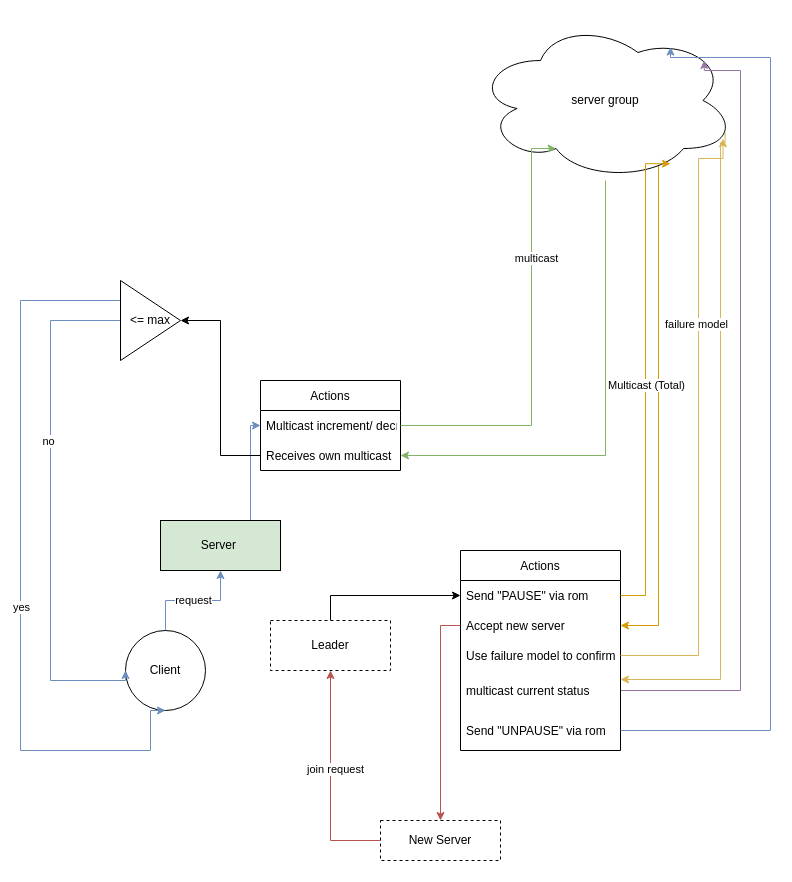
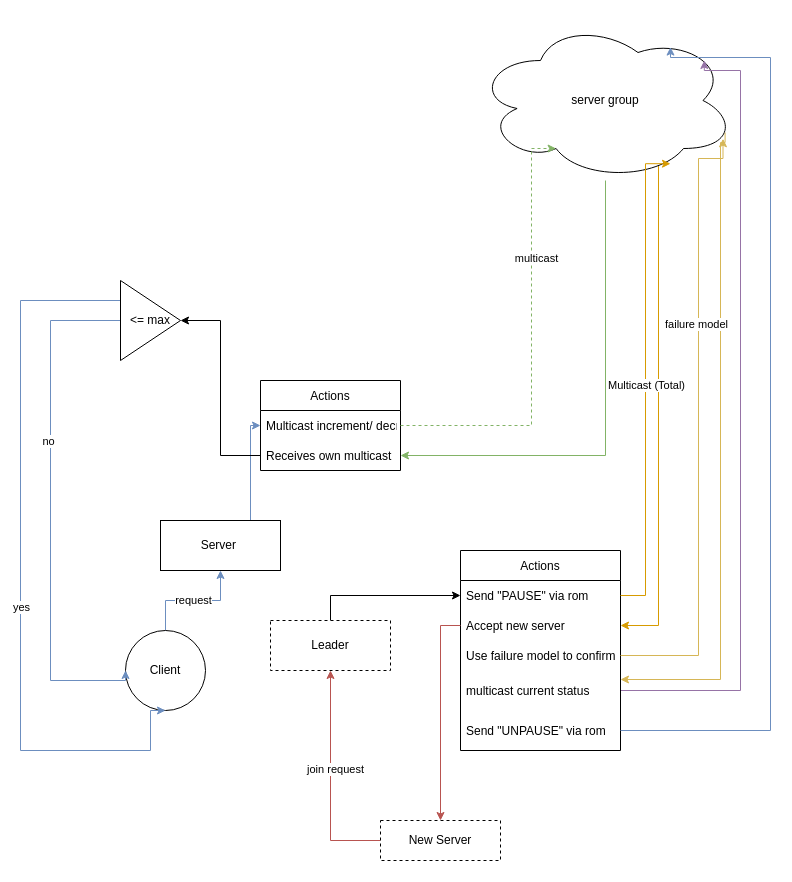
  <mxCell id="0" />
  <mxCell id="1" parent="0" />
  <mxCell id="2" value="request" style="edgeStyle=orthogonalEdgeStyle;rounded=0;orthogonalLoop=1;jettySize=auto;html=1;fillColor=#dae8fc;strokeColor=#6c8ebf;" edge="1" parent="1" source="3" target="6"><mxGeometry relative="1" as="geometry" /></mxCell>
  <mxCell id="3" value="Client" style="ellipse;whiteSpace=wrap;html=1;aspect=fixed;" vertex="1" parent="1"><mxGeometry x="125" y="630" width="80" height="80" as="geometry" /></mxCell>
  <mxCell id="4" style="edgeStyle=orthogonalEdgeStyle;rounded=0;orthogonalLoop=1;jettySize=auto;html=1;entryX=0;entryY=0.5;entryDx=0;entryDy=0;fillColor=#dae8fc;strokeColor=#6c8ebf;" edge="1" parent="1" source="6"><mxGeometry relative="1" as="geometry"><mxPoint x="260" y="425" as="targetPoint" /><Array as="points"><mxPoint x="250" y="425" /></Array></mxGeometry></mxCell>
  <mxCell id="5" style="edgeStyle=orthogonalEdgeStyle;rounded=0;orthogonalLoop=1;jettySize=auto;html=1;exitX=0.5;exitY=0;exitDx=0;exitDy=0;" edge="1" parent="1" source="35" target="27"><mxGeometry relative="1" as="geometry" /></mxCell>
- <mxCell id="6" value="Server&amp;nbsp;" style="rounded=0;whiteSpace=wrap;html=1;fillColor=#d5e8d4;" vertex="1" parent="1"><mxGeometry x="160" y="520" width="120" height="50" as="geometry" /></mxCell>
+ <mxCell id="6" value="Server&amp;nbsp;" style="rounded=0;whiteSpace=wrap;html=1;" vertex="1" parent="1"><mxGeometry x="160" y="520" width="120" height="50" as="geometry" /></mxCell>
  <mxCell id="7" style="edgeStyle=orthogonalEdgeStyle;rounded=0;orthogonalLoop=1;jettySize=auto;html=1;entryX=1;entryY=0.5;entryDx=0;entryDy=0;fillColor=#d5e8d4;strokeColor=#82b366;" edge="1" parent="1" source="10" target="13"><mxGeometry relative="1" as="geometry" /></mxCell>
  <mxCell id="8" style="edgeStyle=orthogonalEdgeStyle;rounded=0;orthogonalLoop=1;jettySize=auto;html=1;exitX=0.96;exitY=0.7;exitDx=0;exitDy=0;exitPerimeter=0;entryX=1;entryY=0.225;entryDx=0;entryDy=0;fillColor=#fff2cc;strokeColor=#d6b656;entryPerimeter=0;" edge="1" parent="1" source="10" target="30"><mxGeometry relative="1" as="geometry"><Array as="points"><mxPoint x="720" y="142" /><mxPoint x="720" y="679" /></Array></mxGeometry></mxCell>
  <mxCell id="9" style="edgeStyle=orthogonalEdgeStyle;rounded=0;orthogonalLoop=1;jettySize=auto;html=1;exitX=0.8;exitY=0.8;exitDx=0;exitDy=0;exitPerimeter=0;entryX=1;entryY=0.5;entryDx=0;entryDy=0;fillColor=#ffe6cc;strokeColor=#d79b00;" edge="1" parent="1" source="10"><mxGeometry relative="1" as="geometry"><mxPoint x="620" y="625" as="targetPoint" /><Array as="points"><mxPoint x="658" y="625" /></Array></mxGeometry></mxCell>
  <mxCell id="10" value="server group" style="ellipse;shape=cloud;whiteSpace=wrap;html=1;" vertex="1" parent="1"><mxGeometry x="475" y="20" width="260" height="160" as="geometry" /></mxCell>
  <mxCell id="11" value="Actions" style="swimlane;fontStyle=0;childLayout=stackLayout;horizontal=1;startSize=30;horizontalStack=0;resizeParent=1;resizeParentMax=0;resizeLast=0;collapsible=1;marginBottom=0;" vertex="1" parent="1"><mxGeometry x="260" y="380" width="140" height="90" as="geometry" /></mxCell>
  <mxCell id="12" value="Multicast increment/ decrement" style="text;strokeColor=none;fillColor=none;align=left;verticalAlign=middle;spacingLeft=4;spacingRight=4;overflow=hidden;points=[[0,0.5],[1,0.5]];portConstraint=eastwest;rotatable=0;" vertex="1" parent="11"><mxGeometry y="30" width="140" height="30" as="geometry" /></mxCell>
  <mxCell id="13" value="Receives own multicast" style="text;strokeColor=none;fillColor=none;align=left;verticalAlign=middle;spacingLeft=4;spacingRight=4;overflow=hidden;points=[[0,0.5],[1,0.5]];portConstraint=eastwest;rotatable=0;" vertex="1" parent="11"><mxGeometry y="60" width="140" height="30" as="geometry" /></mxCell>
- <mxCell id="14" style="edgeStyle=orthogonalEdgeStyle;rounded=0;orthogonalLoop=1;jettySize=auto;html=1;entryX=0.31;entryY=0.8;entryDx=0;entryDy=0;entryPerimeter=0;fillColor=#d5e8d4;strokeColor=#82b366;" edge="1" parent="1" source="12" target="10"><mxGeometry relative="1" as="geometry"><Array as="points"><mxPoint x="531" y="425" /></Array></mxGeometry></mxCell>
+ <mxCell id="14" style="edgeStyle=orthogonalEdgeStyle;rounded=0;orthogonalLoop=1;jettySize=auto;html=1;entryX=0.31;entryY=0.8;entryDx=0;entryDy=0;entryPerimeter=0;fillColor=#d5e8d4;strokeColor=#82b366;dashed=1;" edge="1" parent="1" source="12" target="10"><mxGeometry relative="1" as="geometry"><Array as="points"><mxPoint x="531" y="425" /></Array></mxGeometry></mxCell>
  <mxCell id="15" value="multicast" style="edgeLabel;html=1;align=center;verticalAlign=middle;resizable=0;points=[];" vertex="1" connectable="0" parent="14"><mxGeometry x="0.383" y="-4" relative="1" as="geometry"><mxPoint as="offset" /></mxGeometry></mxCell>
  <mxCell id="16" style="edgeStyle=orthogonalEdgeStyle;rounded=0;orthogonalLoop=1;jettySize=auto;html=1;entryX=0;entryY=0.5;entryDx=0;entryDy=0;exitX=0;exitY=0.75;exitDx=0;exitDy=0;fillColor=#dae8fc;strokeColor=#6c8ebf;" edge="1" parent="1" source="20" target="3"><mxGeometry relative="1" as="geometry"><Array as="points"><mxPoint x="120" y="320" /><mxPoint x="50" y="320" /><mxPoint x="50" y="680" /></Array></mxGeometry></mxCell>
  <mxCell id="17" value="no" style="edgeLabel;html=1;align=center;verticalAlign=middle;resizable=0;points=[];" vertex="1" connectable="0" parent="16"><mxGeometry x="-0.216" y="-3" relative="1" as="geometry"><mxPoint as="offset" /></mxGeometry></mxCell>
  <mxCell id="18" style="edgeStyle=orthogonalEdgeStyle;rounded=0;orthogonalLoop=1;jettySize=auto;html=1;entryX=0.5;entryY=1;entryDx=0;entryDy=0;exitX=0;exitY=0.25;exitDx=0;exitDy=0;fillColor=#dae8fc;strokeColor=#6c8ebf;" edge="1" parent="1" source="20" target="3"><mxGeometry relative="1" as="geometry"><Array as="points"><mxPoint x="20" y="300" /><mxPoint x="20" y="750" /><mxPoint x="150" y="750" /></Array></mxGeometry></mxCell>
  <mxCell id="19" value="yes" style="edgeLabel;html=1;align=center;verticalAlign=middle;resizable=0;points=[];" vertex="1" connectable="0" parent="18"><mxGeometry x="0.106" relative="1" as="geometry"><mxPoint as="offset" /></mxGeometry></mxCell>
  <mxCell id="20" value="&amp;lt;= max" style="triangle;whiteSpace=wrap;html=1;rotation=0;" vertex="1" parent="1"><mxGeometry x="120" y="280" width="60" height="80" as="geometry" /></mxCell>
  <mxCell id="21" style="edgeStyle=orthogonalEdgeStyle;rounded=0;orthogonalLoop=1;jettySize=auto;html=1;entryX=1;entryY=0.5;entryDx=0;entryDy=0;" edge="1" parent="1" source="13" target="20"><mxGeometry relative="1" as="geometry" /></mxCell>
  <mxCell id="22" style="edgeStyle=orthogonalEdgeStyle;rounded=0;orthogonalLoop=1;jettySize=auto;html=1;entryX=0.5;entryY=1;entryDx=0;entryDy=0;exitX=0;exitY=0.5;exitDx=0;exitDy=0;fillColor=#f8cecc;strokeColor=#b85450;" edge="1" parent="1" source="24" target="35"><mxGeometry relative="1" as="geometry"><Array as="points"><mxPoint x="330" y="840" /></Array></mxGeometry></mxCell>
  <mxCell id="23" value="join request" style="edgeLabel;html=1;align=center;verticalAlign=middle;resizable=0;points=[];" vertex="1" connectable="0" parent="22"><mxGeometry x="0.107" y="-4" relative="1" as="geometry"><mxPoint as="offset" /></mxGeometry></mxCell>
  <mxCell id="24" value="New Server" style="rounded=0;whiteSpace=wrap;html=1;dashed=1;" vertex="1" parent="1"><mxGeometry x="380" y="820" width="120" height="40" as="geometry" /></mxCell>
  <mxCell id="25" style="edgeStyle=orthogonalEdgeStyle;rounded=0;orthogonalLoop=1;jettySize=auto;html=1;entryX=0.88;entryY=0.25;entryDx=0;entryDy=0;entryPerimeter=0;fillColor=#e1d5e7;strokeColor=#9673a6;exitX=1;exitY=0.5;exitDx=0;exitDy=0;" edge="1" parent="1" source="30" target="10"><mxGeometry relative="1" as="geometry"><Array as="points"><mxPoint x="740" y="690" /><mxPoint x="740" y="70" /></Array></mxGeometry></mxCell>
  <mxCell id="26" value="Actions" style="swimlane;fontStyle=0;childLayout=stackLayout;horizontal=1;startSize=30;horizontalStack=0;resizeParent=1;resizeParentMax=0;resizeLast=0;collapsible=1;marginBottom=0;" vertex="1" parent="1"><mxGeometry x="460" y="550" width="160" height="200" as="geometry" /></mxCell>
  <mxCell id="27" value="Send &quot;PAUSE&quot; via rom" style="text;strokeColor=none;fillColor=none;align=left;verticalAlign=middle;spacingLeft=4;spacingRight=4;overflow=hidden;points=[[0,0.5],[1,0.5]];portConstraint=eastwest;rotatable=0;" vertex="1" parent="26"><mxGeometry y="30" width="160" height="30" as="geometry" /></mxCell>
  <mxCell id="28" value="Accept new server" style="text;strokeColor=none;fillColor=none;align=left;verticalAlign=middle;spacingLeft=4;spacingRight=4;overflow=hidden;points=[[0,0.5],[1,0.5]];portConstraint=eastwest;rotatable=0;" vertex="1" parent="26"><mxGeometry y="60" width="160" height="30" as="geometry" /></mxCell>
  <mxCell id="29" value="Use failure model to confirm status" style="text;strokeColor=none;fillColor=none;align=left;verticalAlign=middle;spacingLeft=4;spacingRight=4;overflow=hidden;points=[[0,0.5],[1,0.5]];portConstraint=eastwest;rotatable=0;" vertex="1" parent="26"><mxGeometry y="90" width="160" height="30" as="geometry" /></mxCell>
  <mxCell id="30" value="multicast current status" style="text;strokeColor=none;fillColor=none;align=left;verticalAlign=middle;spacingLeft=4;spacingRight=4;overflow=hidden;points=[[0,0.5],[1,0.5]];portConstraint=eastwest;rotatable=0;" vertex="1" parent="26"><mxGeometry y="120" width="160" height="40" as="geometry" /></mxCell>
  <mxCell id="31" value="Send &quot;UNPAUSE&quot; via rom" style="text;strokeColor=none;fillColor=none;align=left;verticalAlign=middle;spacingLeft=4;spacingRight=4;overflow=hidden;points=[[0,0.5],[1,0.5]];portConstraint=eastwest;rotatable=0;" vertex="1" parent="26"><mxGeometry y="160" width="160" height="40" as="geometry" /></mxCell>
  <mxCell id="32" style="edgeStyle=orthogonalEdgeStyle;rounded=0;orthogonalLoop=1;jettySize=auto;html=1;entryX=0.5;entryY=0;entryDx=0;entryDy=0;fillColor=#f8cecc;strokeColor=#b85450;" edge="1" parent="1" source="28" target="24"><mxGeometry relative="1" as="geometry" /></mxCell>
  <mxCell id="33" style="edgeStyle=orthogonalEdgeStyle;rounded=0;orthogonalLoop=1;jettySize=auto;html=1;entryX=0.952;entryY=0.739;entryDx=0;entryDy=0;entryPerimeter=0;exitX=1;exitY=0.5;exitDx=0;exitDy=0;fillColor=#fff2cc;strokeColor=#d6b656;" edge="1" parent="1" source="29" target="10"><mxGeometry relative="1" as="geometry"><Array as="points"><mxPoint x="698" y="655" /><mxPoint x="698" y="158" /></Array></mxGeometry></mxCell>
  <mxCell id="34" value="failure model" style="edgeLabel;html=1;align=center;verticalAlign=middle;resizable=0;points=[];" vertex="1" connectable="0" parent="33"><mxGeometry x="0.323" y="3" relative="1" as="geometry"><mxPoint as="offset" /></mxGeometry></mxCell>
  <mxCell id="35" value="Leader" style="rounded=0;whiteSpace=wrap;html=1;dashed=1;" vertex="1" parent="1"><mxGeometry x="270" y="620" width="120" height="50" as="geometry" /></mxCell>
  <mxCell id="36" style="edgeStyle=orthogonalEdgeStyle;rounded=0;orthogonalLoop=1;jettySize=auto;html=1;exitX=1;exitY=0.5;exitDx=0;exitDy=0;entryX=0.75;entryY=0.895;entryDx=0;entryDy=0;entryPerimeter=0;fillColor=#ffe6cc;strokeColor=#d79b00;" edge="1" parent="1" source="27" target="10"><mxGeometry relative="1" as="geometry"><mxPoint x="620" y="625" as="sourcePoint" /><Array as="points"><mxPoint x="645" y="595" /></Array></mxGeometry></mxCell>
  <mxCell id="37" value="Multicast (Total)" style="edgeLabel;html=1;align=center;verticalAlign=middle;resizable=0;points=[];" vertex="1" connectable="0" parent="36"><mxGeometry x="-0.021" relative="1" as="geometry"><mxPoint as="offset" /></mxGeometry></mxCell>
  <mxCell id="38" style="edgeStyle=orthogonalEdgeStyle;rounded=0;orthogonalLoop=1;jettySize=auto;html=1;entryX=0.75;entryY=0.166;entryDx=0;entryDy=0;entryPerimeter=0;fillColor=#dae8fc;strokeColor=#6c8ebf;exitX=1;exitY=0.5;exitDx=0;exitDy=0;" edge="1" parent="1" source="31" target="10"><mxGeometry relative="1" as="geometry"><mxPoint x="640" y="740" as="sourcePoint" /><Array as="points"><mxPoint x="770" y="730" /><mxPoint x="770" y="57" /></Array></mxGeometry></mxCell>
